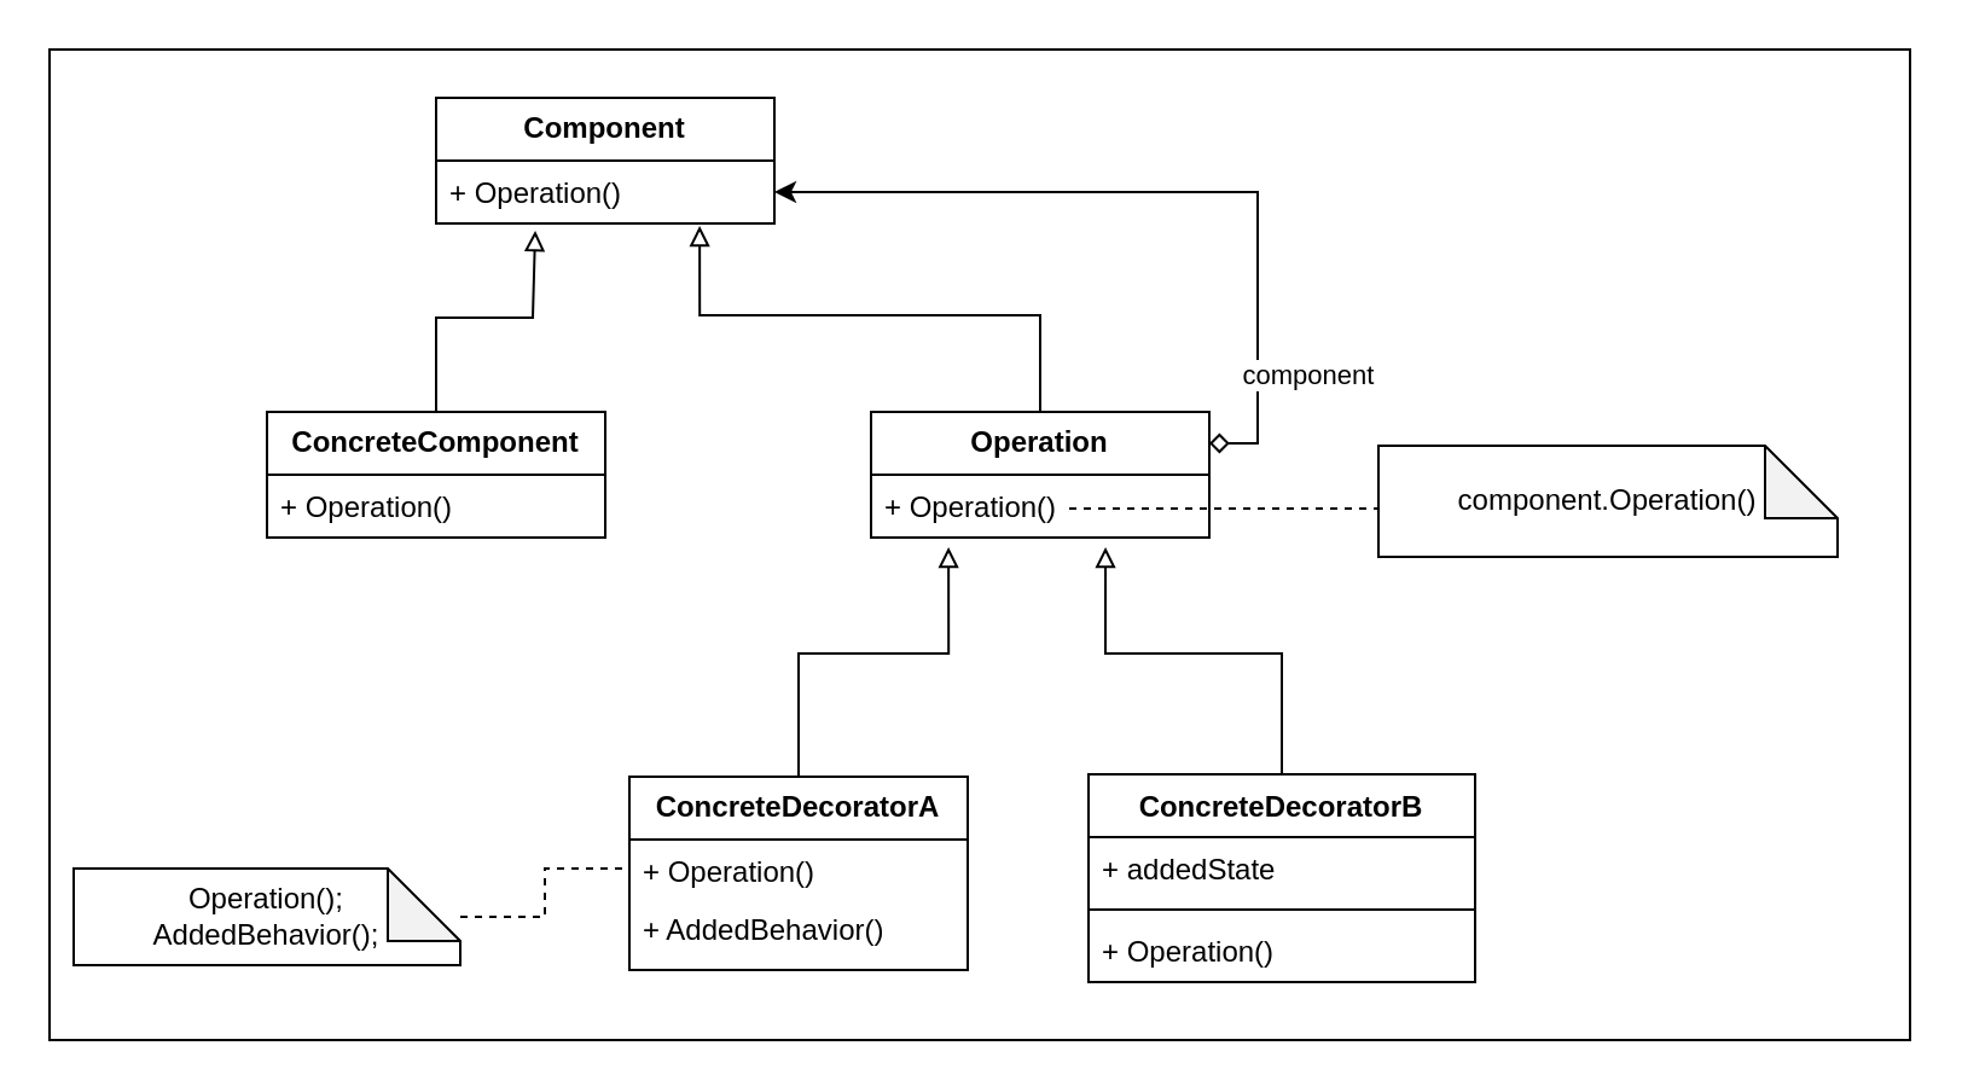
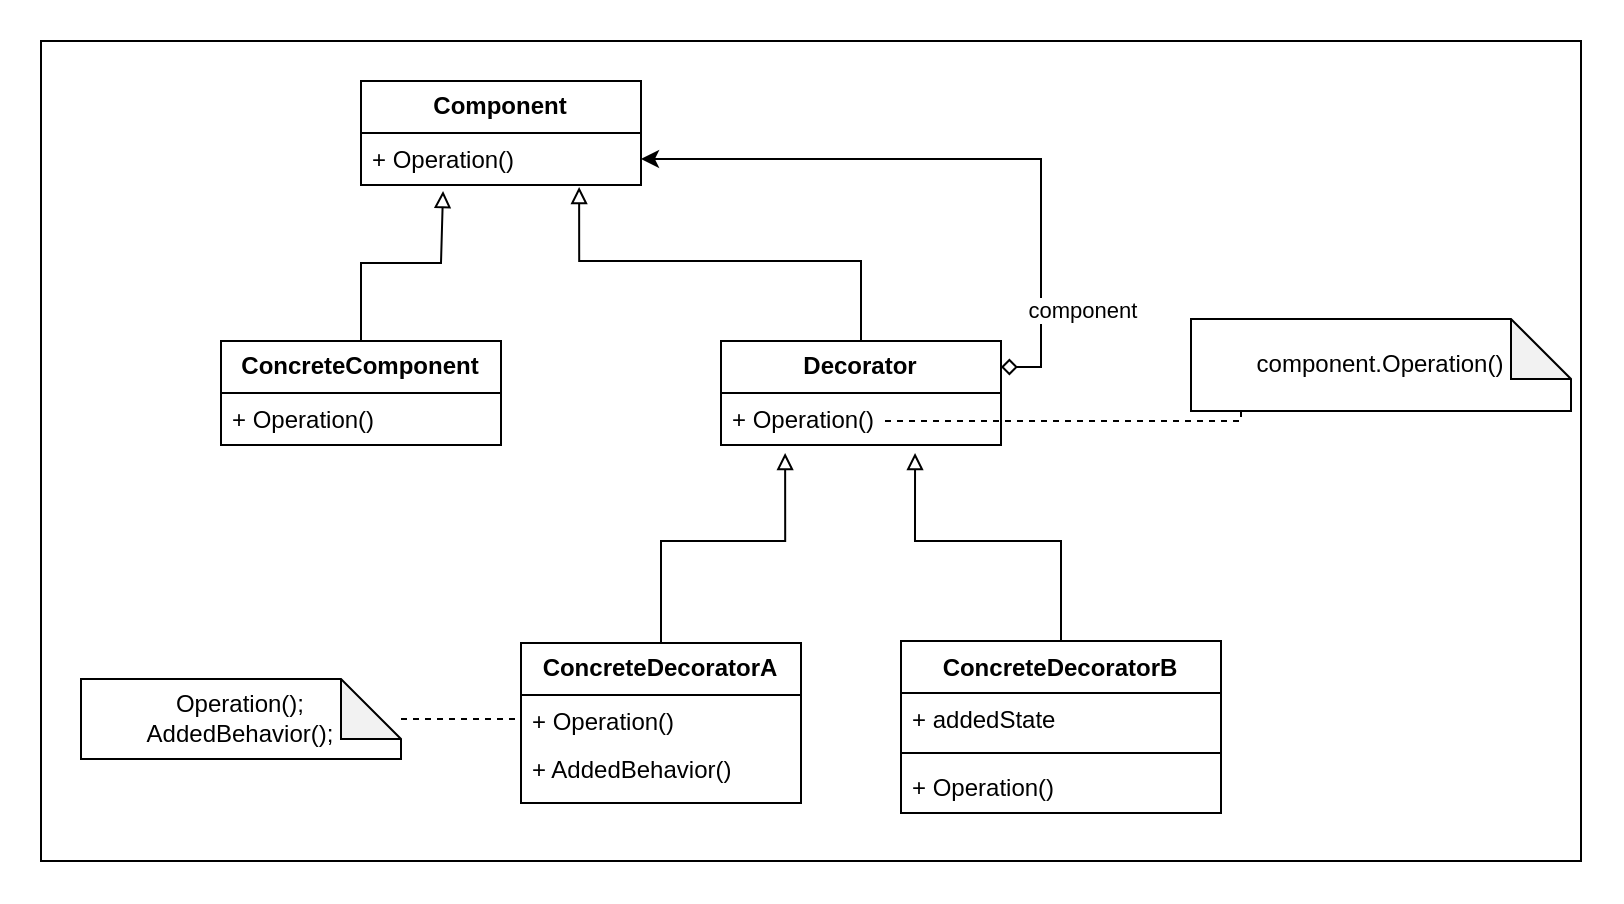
  <mxCell id="0" />
  <mxCell id="1" parent="0" />
  <mxCell id="2" value="" style="verticalLabelPosition=bottom;verticalAlign=top;html=1;shape=mxgraph.basic.rect;fillColor2=none;strokeWidth=1;size=20;indent=5;" vertex="1" parent="1"><mxGeometry x="20" y="20" width="770" height="410" as="geometry" /></mxCell>
  <mxCell id="3" value="&lt;b&gt;Component&lt;/b&gt;" style="swimlane;fontStyle=0;childLayout=stackLayout;horizontal=1;startSize=26;fillColor=none;horizontalStack=0;resizeParent=1;resizeParentMax=0;resizeLast=0;collapsible=1;marginBottom=0;whiteSpace=wrap;html=1;" vertex="1" parent="1"><mxGeometry x="180" y="40" width="140" height="52" as="geometry" /></mxCell>
  <mxCell id="4" value="+ Operation()" style="text;strokeColor=none;fillColor=none;align=left;verticalAlign=top;spacingLeft=4;spacingRight=4;overflow=hidden;rotatable=0;points=[[0,0.5],[1,0.5]];portConstraint=eastwest;whiteSpace=wrap;html=1;" vertex="1" parent="3"><mxGeometry y="26" width="140" height="26" as="geometry" /></mxCell>
  <mxCell id="5" style="edgeStyle=orthogonalEdgeStyle;rounded=0;orthogonalLoop=1;jettySize=auto;html=1;entryX=0.293;entryY=1.115;entryDx=0;entryDy=0;entryPerimeter=0;endArrow=block;endFill=0;" edge="1" parent="1" source="6" target="4"><mxGeometry relative="1" as="geometry"><Array as="points"><mxPoint x="180" y="131" /><mxPoint x="220" y="131" /></Array></mxGeometry></mxCell>
  <mxCell id="6" value="&lt;b&gt;ConcreteComponent&lt;/b&gt;" style="swimlane;fontStyle=0;childLayout=stackLayout;horizontal=1;startSize=26;fillColor=none;horizontalStack=0;resizeParent=1;resizeParentMax=0;resizeLast=0;collapsible=1;marginBottom=0;whiteSpace=wrap;html=1;" vertex="1" parent="1"><mxGeometry x="110" y="170" width="140" height="52" as="geometry" /></mxCell>
  <mxCell id="7" value="+ Operation()" style="text;strokeColor=none;fillColor=none;align=left;verticalAlign=top;spacingLeft=4;spacingRight=4;overflow=hidden;rotatable=0;points=[[0,0.5],[1,0.5]];portConstraint=eastwest;whiteSpace=wrap;html=1;" vertex="1" parent="6"><mxGeometry y="26" width="140" height="26" as="geometry" /></mxCell>
  <mxCell id="8" style="edgeStyle=orthogonalEdgeStyle;rounded=0;orthogonalLoop=1;jettySize=auto;html=1;entryX=0.779;entryY=1.038;entryDx=0;entryDy=0;entryPerimeter=0;endArrow=block;endFill=0;" edge="1" parent="1" source="9" target="4"><mxGeometry relative="1" as="geometry"><Array as="points"><mxPoint x="430" y="130" /><mxPoint x="289" y="130" /></Array></mxGeometry></mxCell>
- <mxCell id="9" value="&lt;b&gt;Operation&lt;/b&gt;" style="swimlane;fontStyle=0;childLayout=stackLayout;horizontal=1;startSize=26;fillColor=none;horizontalStack=0;resizeParent=1;resizeParentMax=0;resizeLast=0;collapsible=1;marginBottom=0;whiteSpace=wrap;html=1;" vertex="1" parent="1"><mxGeometry x="360" y="170" width="140" height="52" as="geometry" /></mxCell>
+ <mxCell id="9" value="&lt;b&gt;Decorator&lt;/b&gt;" style="swimlane;fontStyle=0;childLayout=stackLayout;horizontal=1;startSize=26;fillColor=none;horizontalStack=0;resizeParent=1;resizeParentMax=0;resizeLast=0;collapsible=1;marginBottom=0;whiteSpace=wrap;html=1;" vertex="1" parent="1"><mxGeometry x="360" y="170" width="140" height="52" as="geometry" /></mxCell>
  <mxCell id="10" value="+ Operation()" style="text;strokeColor=none;fillColor=none;align=left;verticalAlign=top;spacingLeft=4;spacingRight=4;overflow=hidden;rotatable=0;points=[[0,0.5],[1,0.5]];portConstraint=eastwest;whiteSpace=wrap;html=1;" vertex="1" parent="9"><mxGeometry y="26" width="140" height="26" as="geometry" /></mxCell>
  <mxCell id="11" style="edgeStyle=orthogonalEdgeStyle;rounded=0;orthogonalLoop=1;jettySize=auto;html=1;entryX=0.229;entryY=1.154;entryDx=0;entryDy=0;entryPerimeter=0;endArrow=block;endFill=0;exitX=0.5;exitY=0;exitDx=0;exitDy=0;" edge="1" parent="1" source="12" target="10"><mxGeometry relative="1" as="geometry"><Array as="points"><mxPoint x="330" y="270" /><mxPoint x="392" y="270" /></Array></mxGeometry></mxCell>
  <mxCell id="12" value="&lt;b&gt;ConcreteDecoratorA&lt;/b&gt;" style="swimlane;fontStyle=0;childLayout=stackLayout;horizontal=1;startSize=26;fillColor=none;horizontalStack=0;resizeParent=1;resizeParentMax=0;resizeLast=0;collapsible=1;marginBottom=0;whiteSpace=wrap;html=1;" vertex="1" parent="1"><mxGeometry x="260" y="321" width="140" height="80" as="geometry" /></mxCell>
  <mxCell id="13" value="+ Operation()" style="text;strokeColor=none;fillColor=none;align=left;verticalAlign=top;spacingLeft=4;spacingRight=4;overflow=hidden;rotatable=0;points=[[0,0.5],[1,0.5]];portConstraint=eastwest;whiteSpace=wrap;html=1;" vertex="1" parent="12"><mxGeometry y="26" width="140" height="24" as="geometry" /></mxCell>
  <mxCell id="14" value="+ AddedBehavior()" style="text;strokeColor=none;fillColor=none;align=left;verticalAlign=top;spacingLeft=4;spacingRight=4;overflow=hidden;rotatable=0;points=[[0,0.5],[1,0.5]];portConstraint=eastwest;whiteSpace=wrap;html=1;" vertex="1" parent="12"><mxGeometry y="50" width="140" height="30" as="geometry" /></mxCell>
  <mxCell id="15" style="edgeStyle=orthogonalEdgeStyle;rounded=0;orthogonalLoop=1;jettySize=auto;html=1;entryX=0.693;entryY=1.154;entryDx=0;entryDy=0;entryPerimeter=0;endArrow=block;endFill=0;exitX=0.5;exitY=0;exitDx=0;exitDy=0;" edge="1" parent="1" source="16" target="10"><mxGeometry relative="1" as="geometry"><Array as="points"><mxPoint x="530" y="270" /><mxPoint x="457" y="270" /></Array></mxGeometry></mxCell>
  <mxCell id="16" value="ConcreteDecoratorB" style="swimlane;fontStyle=1;align=center;verticalAlign=top;childLayout=stackLayout;horizontal=1;startSize=26;horizontalStack=0;resizeParent=1;resizeParentMax=0;resizeLast=0;collapsible=1;marginBottom=0;whiteSpace=wrap;html=1;" vertex="1" parent="1"><mxGeometry x="450" y="320" width="160" height="86" as="geometry" /></mxCell>
  <mxCell id="17" value="+ addedState" style="text;strokeColor=none;fillColor=none;align=left;verticalAlign=top;spacingLeft=4;spacingRight=4;overflow=hidden;rotatable=0;points=[[0,0.5],[1,0.5]];portConstraint=eastwest;whiteSpace=wrap;html=1;" vertex="1" parent="16"><mxGeometry y="26" width="160" height="26" as="geometry" /></mxCell>
  <mxCell id="18" value="" style="line;strokeWidth=1;fillColor=none;align=left;verticalAlign=middle;spacingTop=-1;spacingLeft=3;spacingRight=3;rotatable=0;labelPosition=right;points=[];portConstraint=eastwest;strokeColor=inherit;" vertex="1" parent="16"><mxGeometry y="52" width="160" height="8" as="geometry" /></mxCell>
  <mxCell id="19" value="+ Operation()" style="text;strokeColor=none;fillColor=none;align=left;verticalAlign=top;spacingLeft=4;spacingRight=4;overflow=hidden;rotatable=0;points=[[0,0.5],[1,0.5]];portConstraint=eastwest;whiteSpace=wrap;html=1;" vertex="1" parent="16"><mxGeometry y="60" width="160" height="26" as="geometry" /></mxCell>
  <mxCell id="20" style="edgeStyle=orthogonalEdgeStyle;rounded=0;orthogonalLoop=1;jettySize=auto;html=1;entryX=1;entryY=0.5;entryDx=0;entryDy=0;exitX=1;exitY=0.25;exitDx=0;exitDy=0;startArrow=diamond;startFill=0;" edge="1" parent="1" source="9" target="4"><mxGeometry relative="1" as="geometry" /></mxCell>
  <mxCell id="21" value="component" style="edgeLabel;html=1;align=center;verticalAlign=middle;resizable=0;points=[];" vertex="1" connectable="0" parent="20"><mxGeometry x="-0.269" y="-3" relative="1" as="geometry"><mxPoint x="17" y="69" as="offset" /></mxGeometry></mxCell>
  <mxCell id="22" style="edgeStyle=orthogonalEdgeStyle;rounded=0;orthogonalLoop=1;jettySize=auto;html=1;entryX=0.571;entryY=0.538;entryDx=0;entryDy=0;entryPerimeter=0;endArrow=none;endFill=0;dashed=1;exitX=0;exitY=0.5;exitDx=0;exitDy=0;exitPerimeter=0;" edge="1" parent="1" source="23" target="10"><mxGeometry relative="1" as="geometry"><Array as="points"><mxPoint x="620" y="210" /></Array></mxGeometry></mxCell>
- <mxCell id="23" value="component.Operation()" style="shape=note;whiteSpace=wrap;html=1;backgroundOutline=1;darkOpacity=0.05;" vertex="1" parent="1"><mxGeometry x="570" y="184" width="190" height="46" as="geometry" /></mxCell>
+ <mxCell id="23" value="component.Operation()" style="shape=note;whiteSpace=wrap;html=1;backgroundOutline=1;darkOpacity=0.05;" vertex="1" parent="1"><mxGeometry x="595" y="159" width="190" height="46" as="geometry" /></mxCell>
  <mxCell id="24" style="edgeStyle=orthogonalEdgeStyle;rounded=0;orthogonalLoop=1;jettySize=auto;html=1;entryX=0;entryY=0.5;entryDx=0;entryDy=0;endArrow=none;endFill=0;dashed=1;" edge="1" parent="1" source="25" target="13"><mxGeometry relative="1" as="geometry" /></mxCell>
- <mxCell id="25" value="Operation();&lt;br&gt;AddedBehavior();" style="shape=note;whiteSpace=wrap;html=1;backgroundOutline=1;darkOpacity=0.05;" vertex="1" parent="1"><mxGeometry x="30" y="359" width="160" height="40" as="geometry" /></mxCell>
+ <mxCell id="25" value="Operation();&lt;br&gt;AddedBehavior();" style="shape=note;whiteSpace=wrap;html=1;backgroundOutline=1;darkOpacity=0.05;" vertex="1" parent="1"><mxGeometry x="40" y="339" width="160" height="40" as="geometry" /></mxCell>
